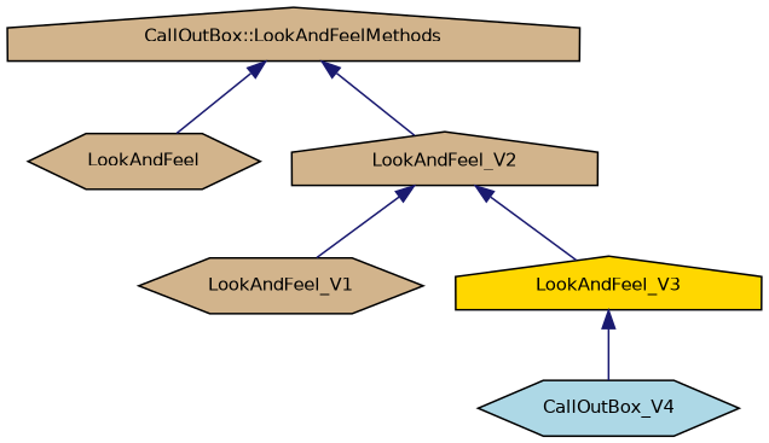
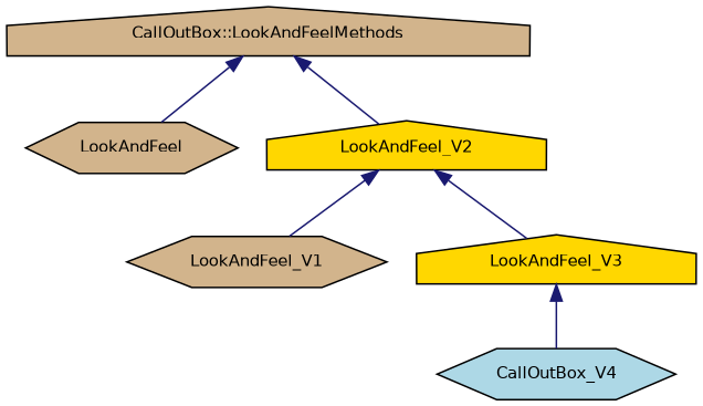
  digraph {
    node [color=black fillcolor=tan fontname=Helvetica fontsize=10 shape=house style=filled]
    edge [color=midnightblue dir=back fontname=Helvetica fontsize=10 labelfontname=Helvetica labelfontsize=10 style=solid]
    n1 [fontcolor=black height=0.2 label="CallOutBox::LookAndFeelMethods" width=0.4]
    n2 [height=0.2 label=LookAndFeel shape=hexagon width=0.4]
-   n3 [height=0.2 label=LookAndFeel_V2 width=0.4]
+   n3 [fillcolor=gold height=0.2 label=LookAndFeel_V2 width=0.4]
    n4 [height=0.2 label=LookAndFeel_V1 shape=hexagon width=0.4]
    n5 [fillcolor=gold height=0.2 label=LookAndFeel_V3 width=0.4]
    n6 [fillcolor=lightblue height=0.2 label=CallOutBox_V4 shape=hexagon width=0.4]
    n1 -> n2
    n1 -> n3
    n3 -> n4
    n3 -> n5
    n5 -> n6
  }
